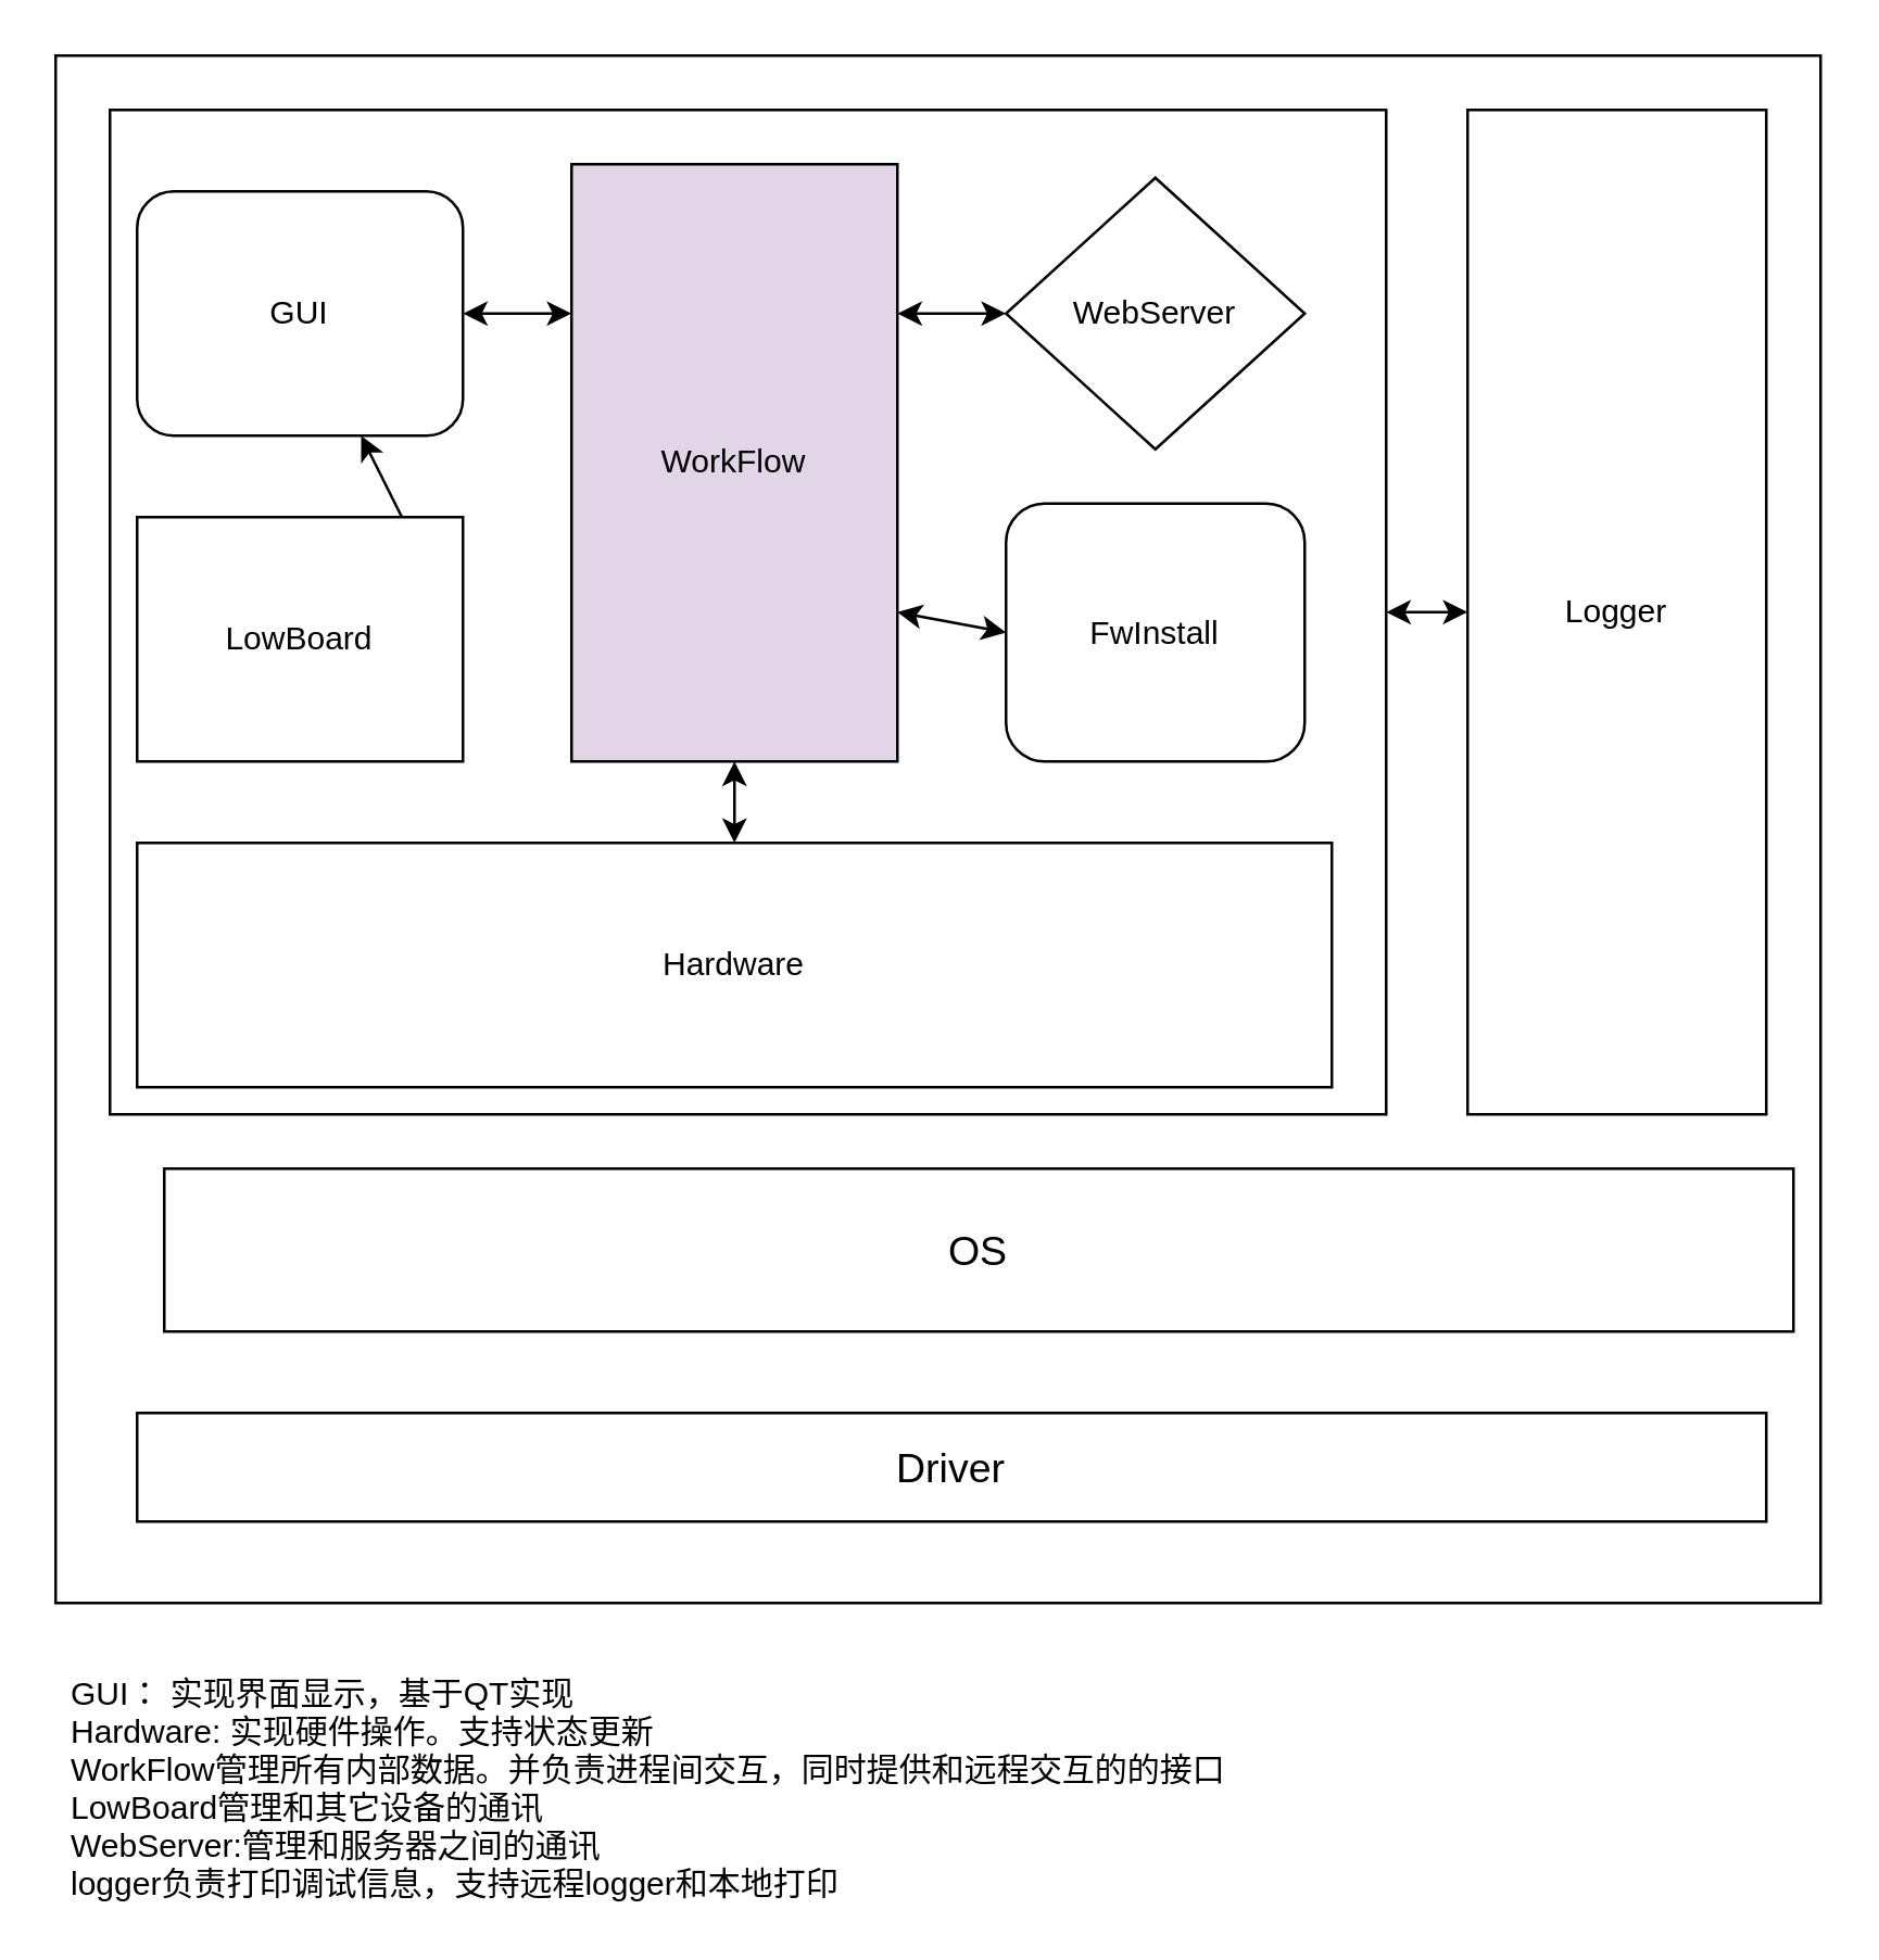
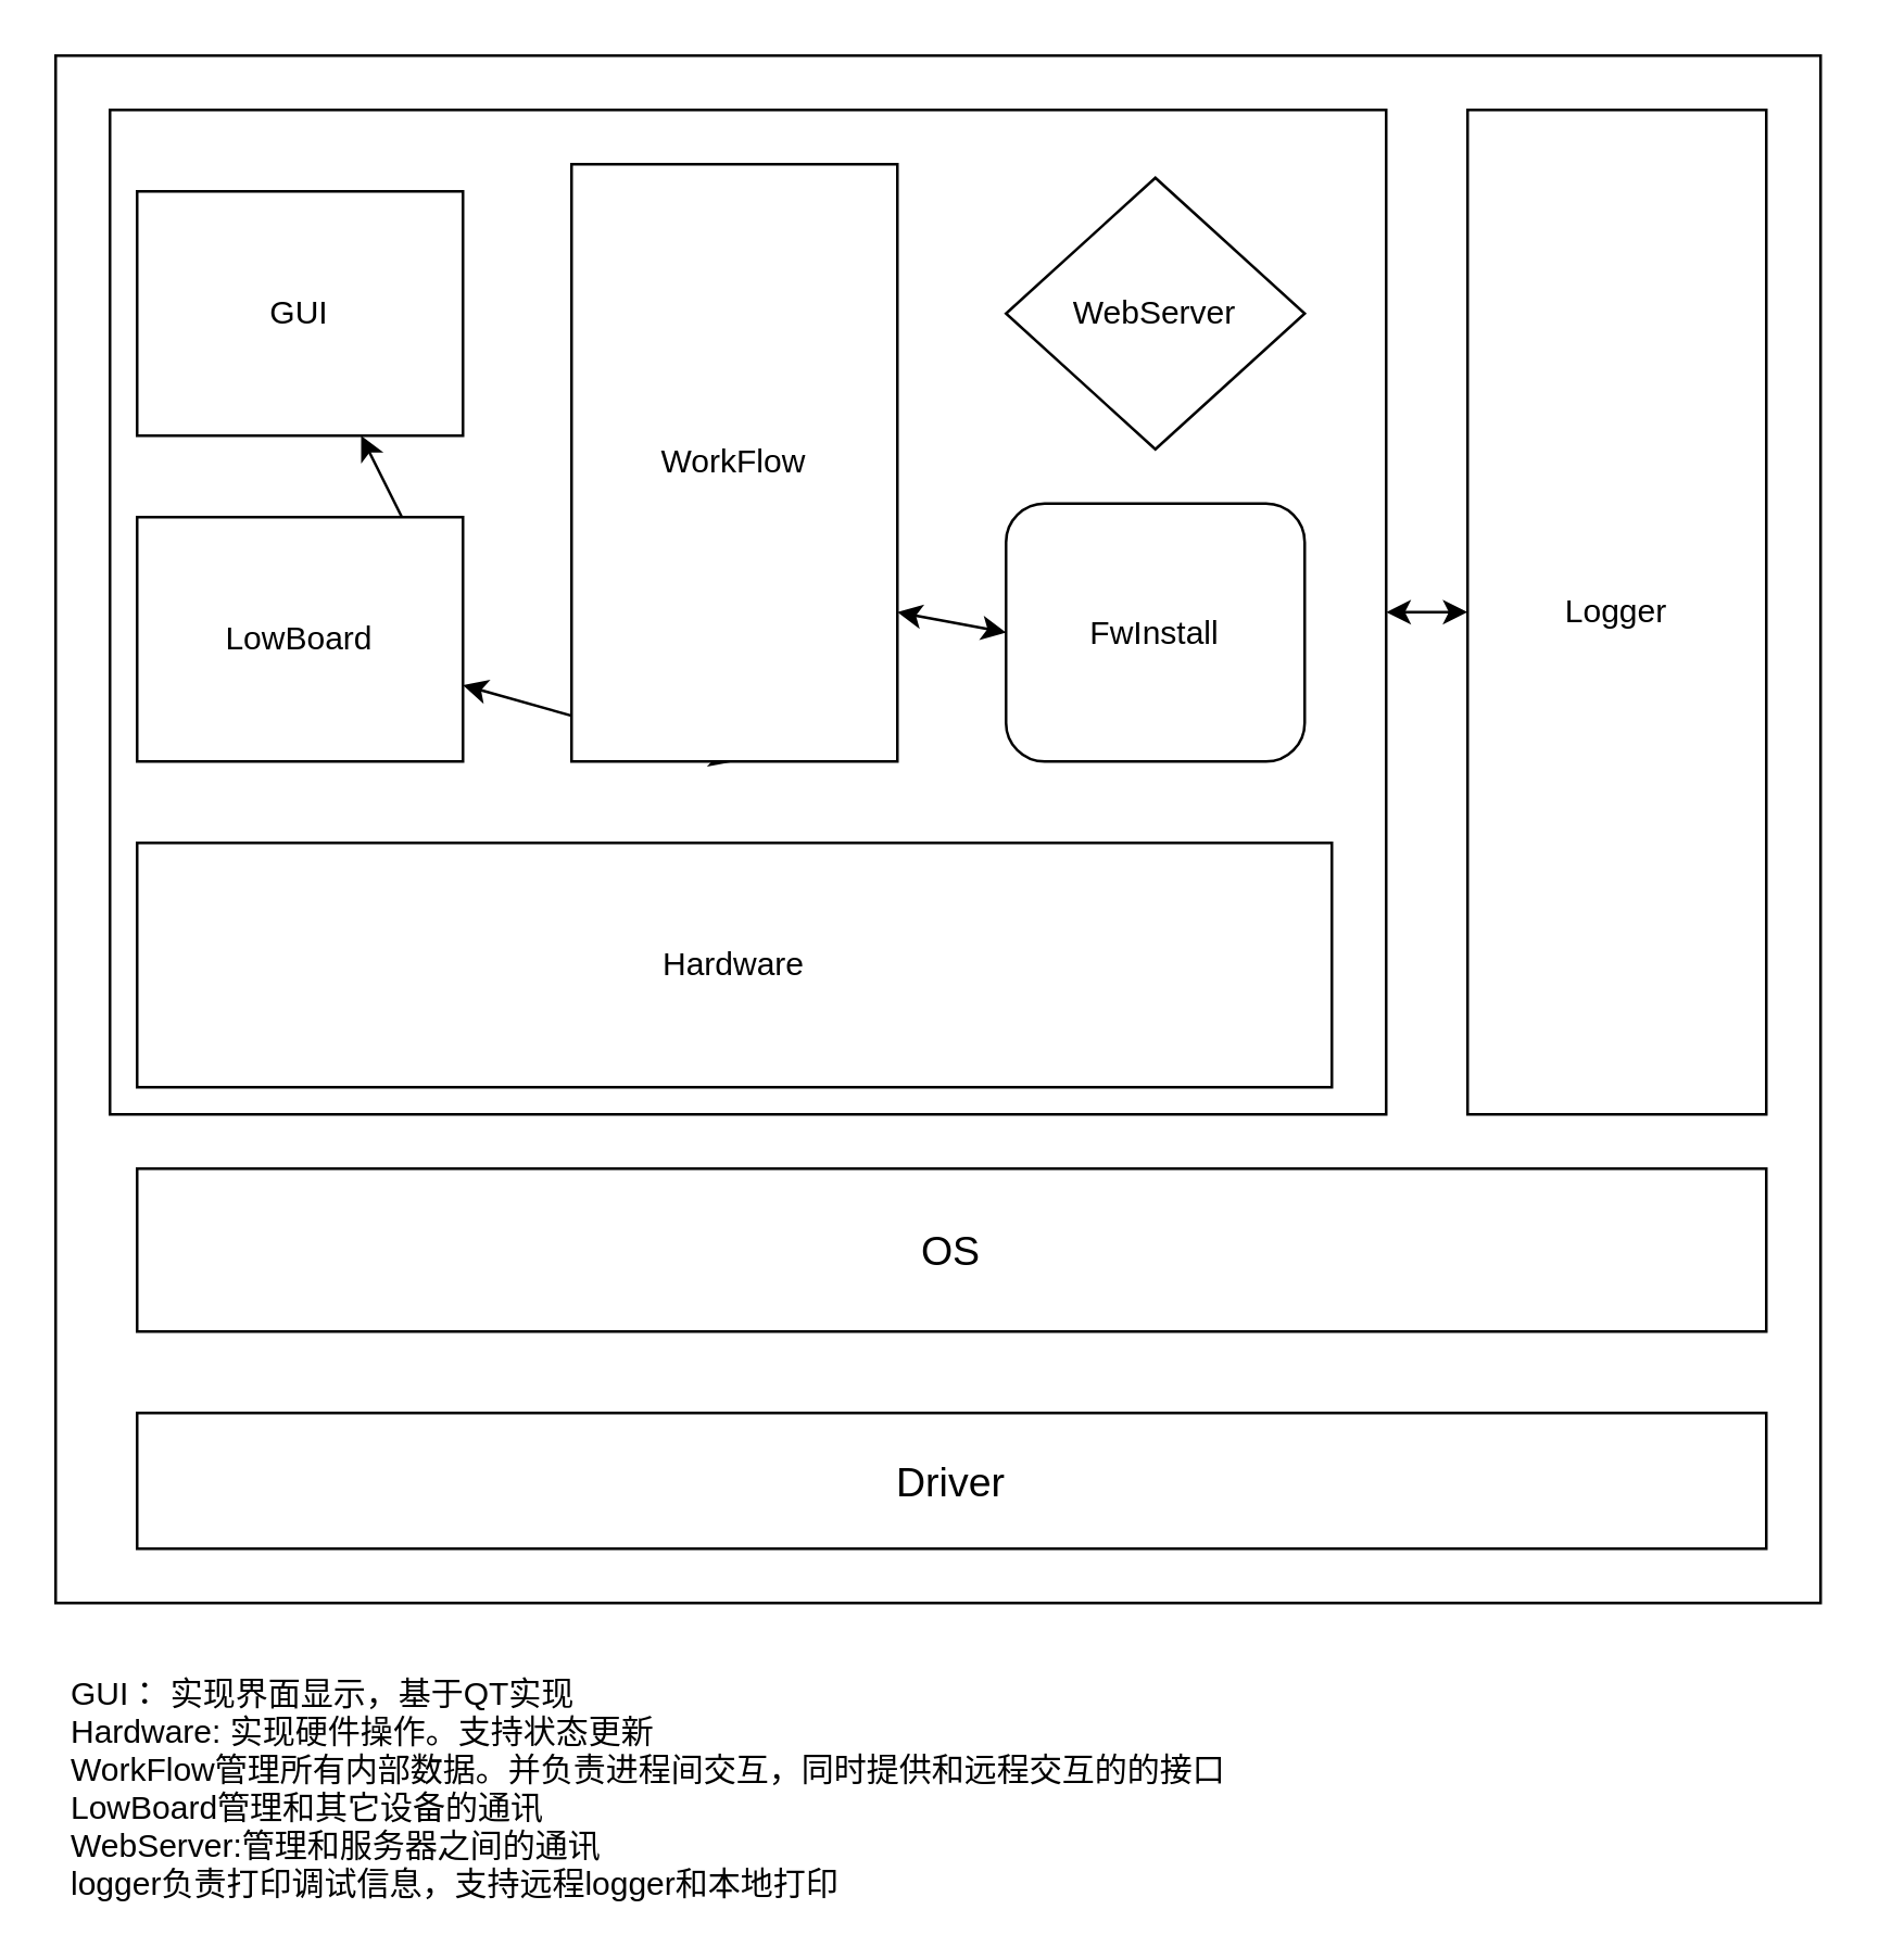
  <mxCell id="0" />
  <mxCell id="1" parent="0" />
  <mxCell id="2" value="" style="rounded=0;whiteSpace=wrap;html=1;" parent="1" vertex="1"><mxGeometry x="20" y="20" width="650" height="570" as="geometry" /></mxCell>
  <mxCell id="3" style="edgeStyle=none;html=1;exitX=1;exitY=0.5;exitDx=0;exitDy=0;entryX=0;entryY=0.5;entryDx=0;entryDy=0;startArrow=classic;startFill=1;" parent="1" source="4" target="17" edge="1"><mxGeometry relative="1" as="geometry" /></mxCell>
  <mxCell id="4" value="" style="rounded=0;whiteSpace=wrap;html=1;" parent="1" vertex="1"><mxGeometry x="40" y="40" width="470" height="370" as="geometry" /></mxCell>
- <mxCell id="5" value="Driver" style="rounded=0;whiteSpace=wrap;html=1;strokeWidth=1;fontSize=15;" parent="1" vertex="1"><mxGeometry x="50" y="520" width="600" height="40" as="geometry" /></mxCell>
- <mxCell id="6" value="OS" style="rounded=0;whiteSpace=wrap;html=1;fontSize=15;strokeWidth=1;fillColor=none;" parent="1" vertex="1"><mxGeometry x="60" y="430" width="600" height="60" as="geometry" /></mxCell>
- <mxCell id="7" style="edgeStyle=none;html=1;exitX=0.5;exitY=1;exitDx=0;exitDy=0;entryX=0.5;entryY=0;entryDx=0;entryDy=0;startArrow=classic;startFill=1;" parent="1" source="8" target="14" edge="1"><mxGeometry relative="1" as="geometry" /></mxCell>
- <mxCell id="8" value="WorkFlow" style="rounded=0;whiteSpace=wrap;html=1;fillColor=#e1d5e7;" parent="1" vertex="1"><mxGeometry x="210" y="60" width="120" height="220" as="geometry" /></mxCell>
+ <mxCell id="5" value="Driver" style="rounded=0;whiteSpace=wrap;html=1;strokeWidth=1;fontSize=15;" parent="1" vertex="1"><mxGeometry x="50" y="520" width="600" height="50" as="geometry" /></mxCell>
+ <mxCell id="6" value="OS" style="rounded=0;whiteSpace=wrap;html=1;fontSize=15;strokeWidth=1;fillColor=none;" parent="1" vertex="1"><mxGeometry x="50" y="430" width="600" height="60" as="geometry" /></mxCell>
+ <mxCell id="7" style="edgeStyle=none;html=1;exitX=0.5;exitY=1;exitDx=0;exitDy=0;startArrow=classic;startFill=1;" parent="1" source="8" target="16" edge="1"><mxGeometry relative="1" as="geometry" /></mxCell>
+ <mxCell id="8" value="WorkFlow" style="rounded=0;whiteSpace=wrap;html=1;" parent="1" vertex="1"><mxGeometry x="210" y="60" width="120" height="220" as="geometry" /></mxCell>
  <mxCell id="9" value="WebServer" style="rhombus;whiteSpace=wrap;html=1;" parent="1" vertex="1"><mxGeometry x="370" y="65" width="110" height="100" as="geometry" /></mxCell>
- <mxCell id="10" value="" style="endArrow=classic;html=1;exitX=1;exitY=0.5;exitDx=0;exitDy=0;entryX=0;entryY=0.25;entryDx=0;entryDy=0;startArrow=classic;startFill=1;" parent="1" source="12" target="8" edge="1"><mxGeometry width="50" height="50" relative="1" as="geometry"><mxPoint x="190" y="130" as="sourcePoint" /><mxPoint x="340" y="30" as="targetPoint" /></mxGeometry></mxCell>
- <mxCell id="11" value="" style="endArrow=classic;startArrow=classic;html=1;entryX=0;entryY=0.5;entryDx=0;entryDy=0;exitX=1;exitY=0.25;exitDx=0;exitDy=0;" parent="1" source="8" target="9" edge="1"><mxGeometry width="50" height="50" relative="1" as="geometry"><mxPoint x="417" y="200" as="sourcePoint" /><mxPoint x="467" y="150" as="targetPoint" /></mxGeometry></mxCell>
- <mxCell id="12" value="GUI" style="whiteSpace=wrap;html=1;rounded=1;" parent="1" vertex="1"><mxGeometry x="50" y="70" width="120" height="90" as="geometry" /></mxCell>
+ <mxCell id="12" value="GUI" style="rounded=0;whiteSpace=wrap;html=1;" parent="1" vertex="1"><mxGeometry x="50" y="70" width="120" height="90" as="geometry" /></mxCell>
  <mxCell id="13" value="GUI： 实现界面显示，基于QT实现&#10;Hardware: 实现硬件操作。支持状态更新&#10;WorkFlow管理所有内部数据。并负责进程间交互，同时提供和远程交互的的接口&#10;LowBoard管理和其它设备的通讯&#10;WebServer:管理和服务器之间的通讯&#10;logger负责打印调试信息，支持远程logger和本地打印&#10;&#10;" style="text;strokeColor=none;fillColor=none;align=left;verticalAlign=top;spacingLeft=4;spacingRight=4;overflow=hidden;rotatable=0;points=[[0,0.5],[1,0.5]];portConstraint=eastwest;" parent="1" vertex="1"><mxGeometry x="20" y="610" width="440" height="90" as="geometry" /></mxCell>
  <mxCell id="14" value="Hardware" style="rounded=0;whiteSpace=wrap;html=1;" parent="1" vertex="1"><mxGeometry x="50" y="310" width="440" height="90" as="geometry" /></mxCell>
  <mxCell id="15" style="edgeStyle=none;html=1;exitX=1;exitY=0.5;exitDx=0;exitDy=0;startArrow=classic;startFill=1;" parent="1" source="16" target="12" edge="1"><mxGeometry relative="1" as="geometry" /></mxCell>
  <mxCell id="16" value="LowBoard" style="rounded=0;whiteSpace=wrap;html=1;" parent="1" vertex="1"><mxGeometry x="50" y="190" width="120" height="90" as="geometry" /></mxCell>
  <mxCell id="17" value="Logger" style="rounded=0;whiteSpace=wrap;html=1;" parent="1" vertex="1"><mxGeometry x="540" y="40" width="110" height="370" as="geometry" /></mxCell>
  <mxCell id="18" style="edgeStyle=none;html=1;exitX=0;exitY=0.5;exitDx=0;exitDy=0;entryX=1;entryY=0.75;entryDx=0;entryDy=0;startArrow=classic;startFill=1;" parent="1" source="19" target="8" edge="1"><mxGeometry relative="1" as="geometry" /></mxCell>
  <mxCell id="19" value="FwInstall" style="whiteSpace=wrap;html=1;rounded=1;" parent="1" vertex="1"><mxGeometry x="370" y="185" width="110" height="95" as="geometry" /></mxCell>
